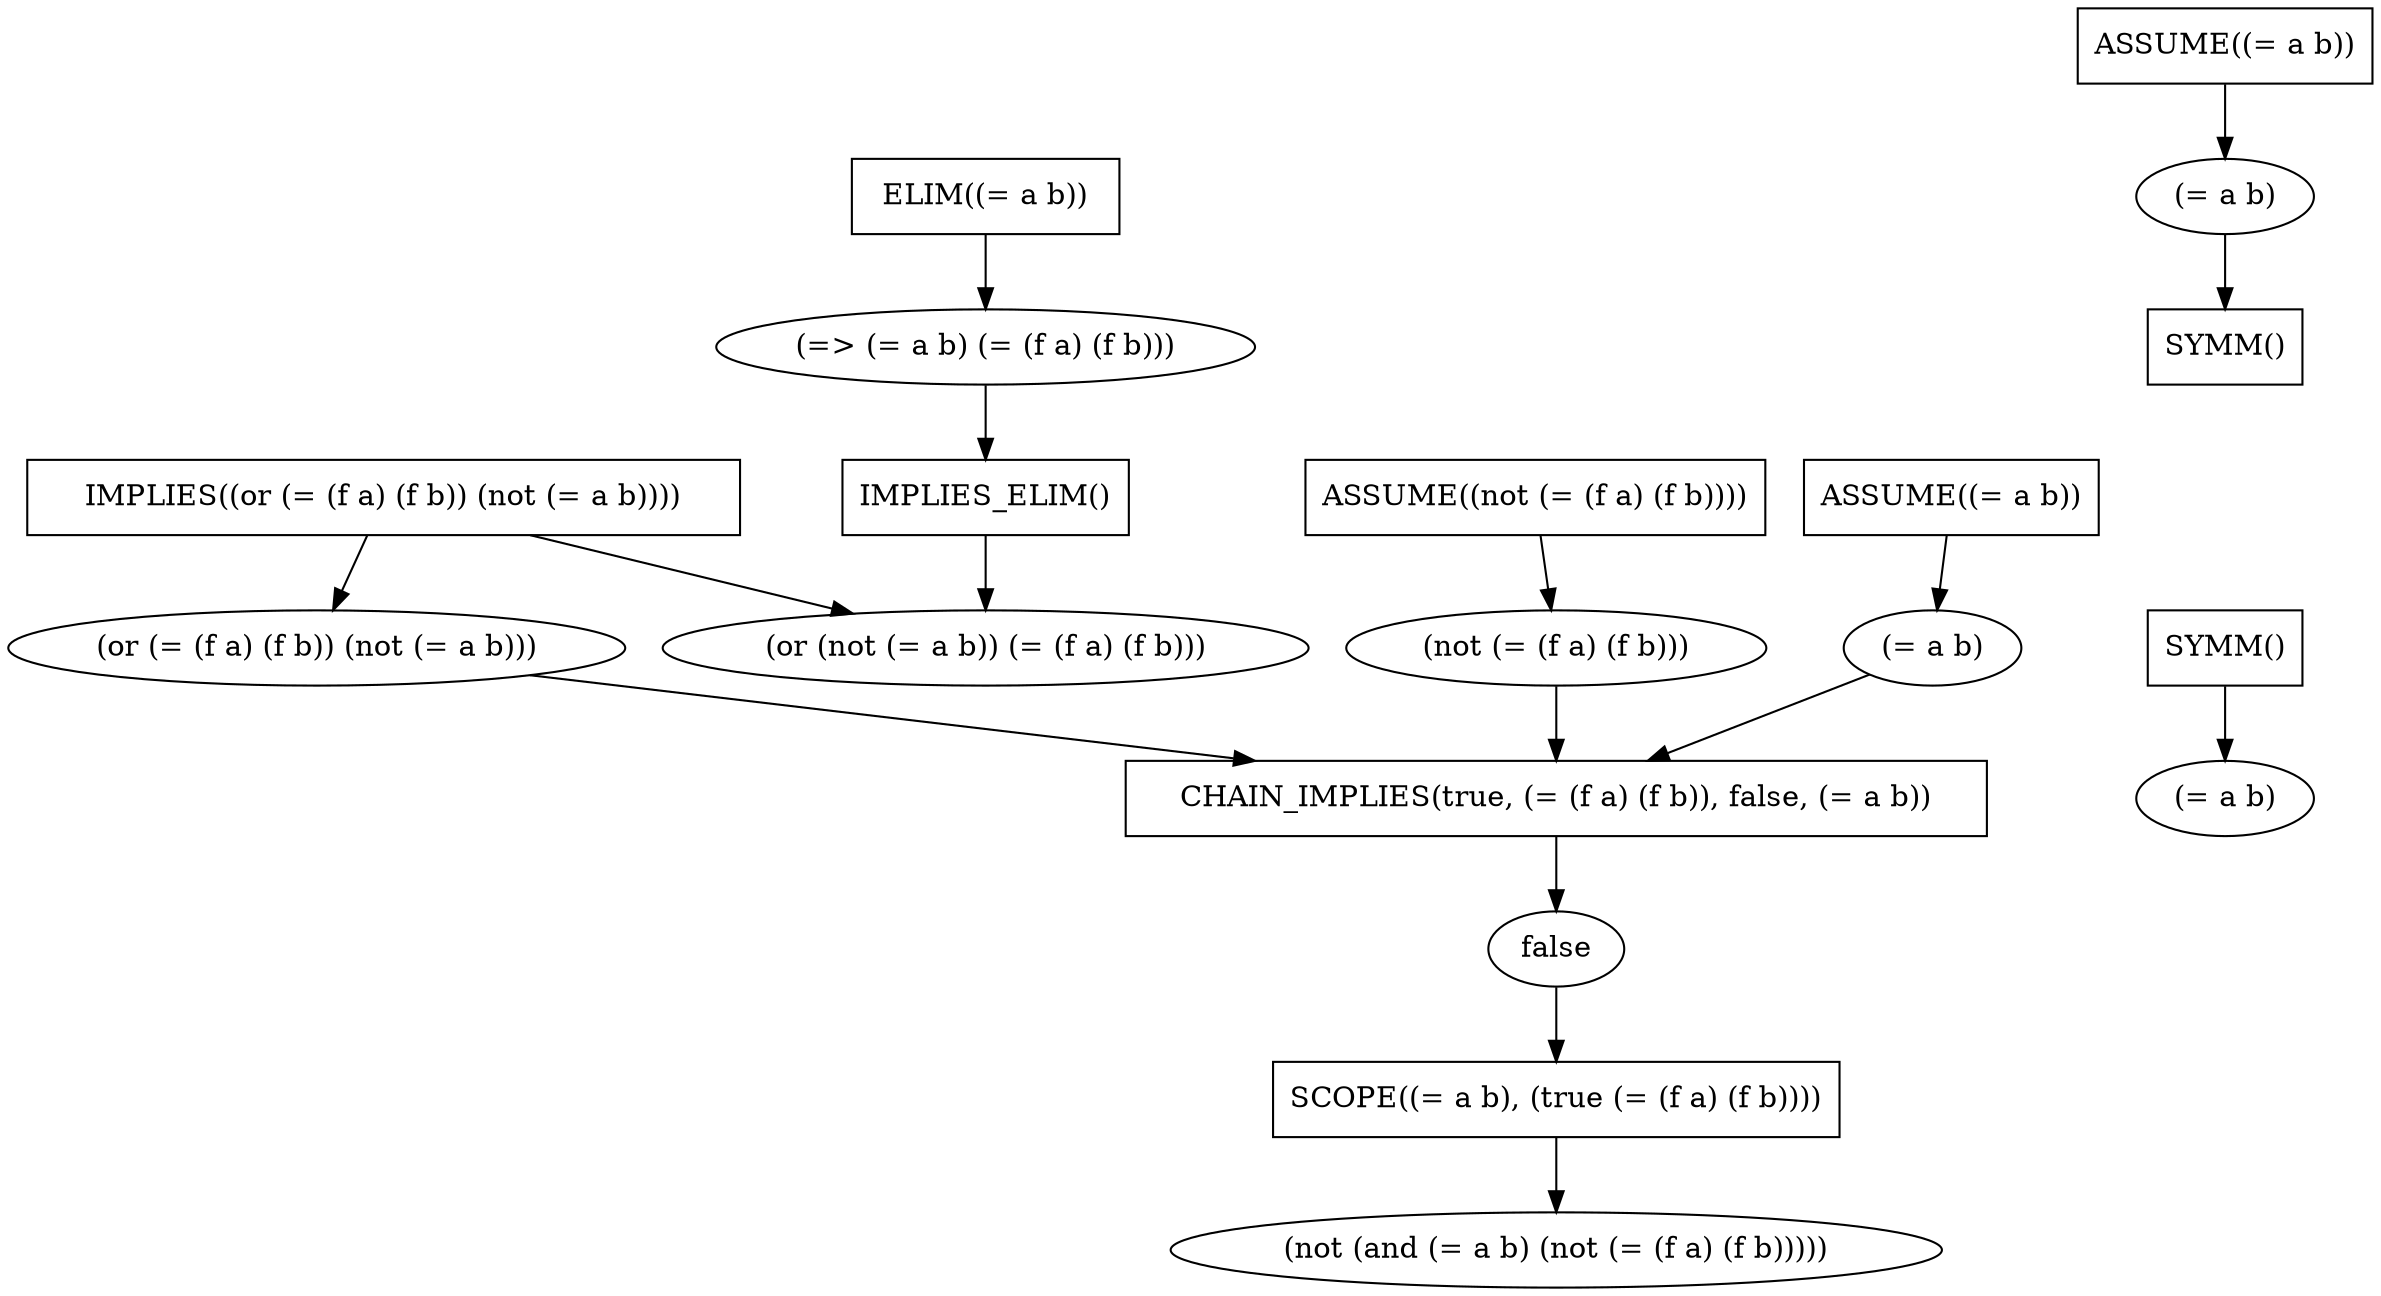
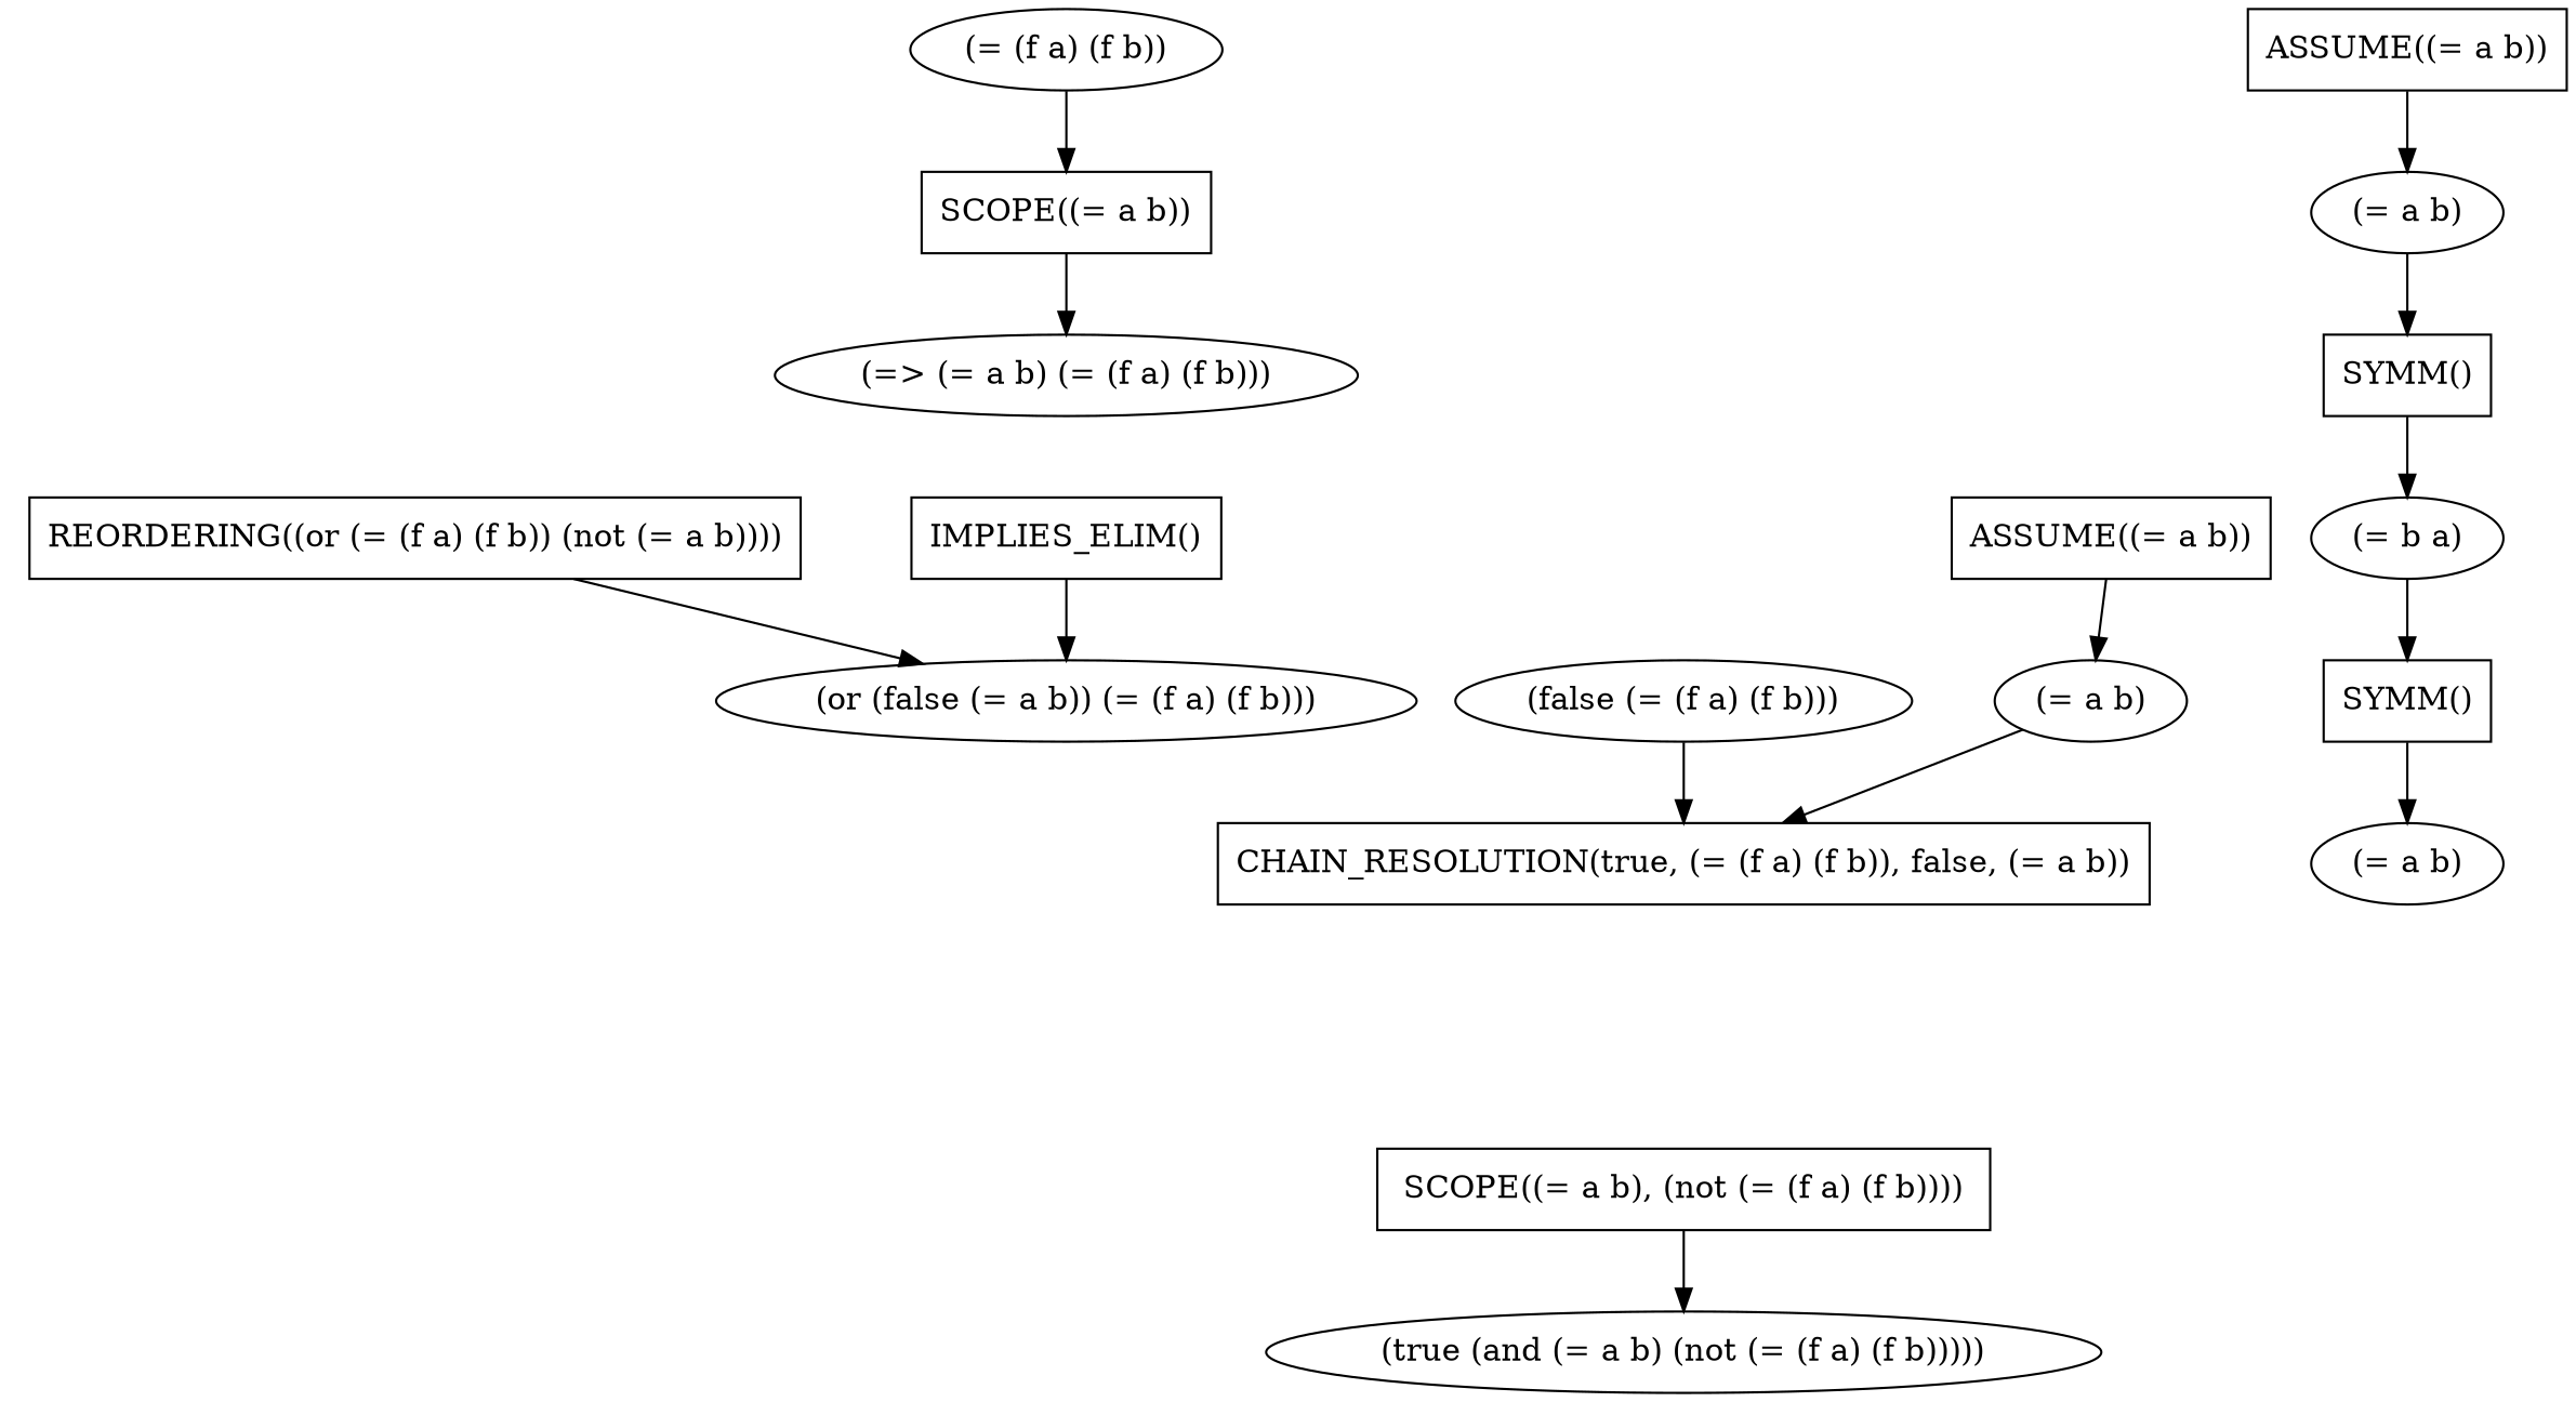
  digraph {
    node [shape=ellipse]
-   n1 [label="SCOPE((= a b), (true (= (f a) (f b))))" shape=box]
-   n2 [label="(not (and (= a b) (not (= (f a) (f b)))))"]
-   n3 [label=false]
-   n4 [label="CHAIN_IMPLIES(true, (= (f a) (f b)), false, (= a b))" shape=box]
-   n5 [label="(or (= (f a) (f b)) (not (= a b)))"]
-   n6 [label="IMPLIES((or (= (f a) (f b)) (not (= a b))))" shape=box]
-   n7 [label="(or (not (= a b)) (= (f a) (f b)))"]
+   n1 [label="SCOPE((= a b), (not (= (f a) (f b))))" shape=box]
+   n2 [label="(true (and (= a b) (not (= (f a) (f b)))))"]
+   n4 [label="CHAIN_RESOLUTION(true, (= (f a) (f b)), false, (= a b))" shape=box]
+   n6 [label="REORDERING((or (= (f a) (f b)) (not (= a b))))" shape=box]
+   n7 [label="(or (false (= a b)) (= (f a) (f b)))"]
    n8 [label="IMPLIES_ELIM()" shape=box]
    n9 [label="(=> (= a b) (= (f a) (f b)))"]
-   n10 [label="ELIM((= a b))" shape=box]
+   n10 [label="SCOPE((= a b))" shape=box]
+   n11 [label="(= (f a) (f b))"]
    n12 [label="(= a b)"]
    n13 [label="SYMM()" shape=box]
+   n14 [label="(= b a)"]
    n15 [label="SYMM()" shape=box]
    n16 [label="(= a b)"]
    n17 [label="ASSUME((= a b))" shape=box]
-   n18 [label="(not (= (f a) (f b)))"]
-   n19 [label="ASSUME((not (= (f a) (f b))))" shape=box]
+   n18 [label="(false (= (f a) (f b)))"]
    n20 [label="(= a b)"]
    n21 [label="ASSUME((= a b))" shape=box]
    n1 -> n2
-   n3 -> n1
-   n4 -> n3
-   n5 -> n4
-   n6 -> n5
    n6 -> n7
    n8 -> n7
-   n9 -> n8
    n10 -> n9
+   n11 -> n10
    n13 -> n12
+   n14 -> n13
+   n15 -> n14
    n16 -> n15
    n17 -> n16
    n18 -> n4
-   n19 -> n18
    n20 -> n4
    n21 -> n20
  }
